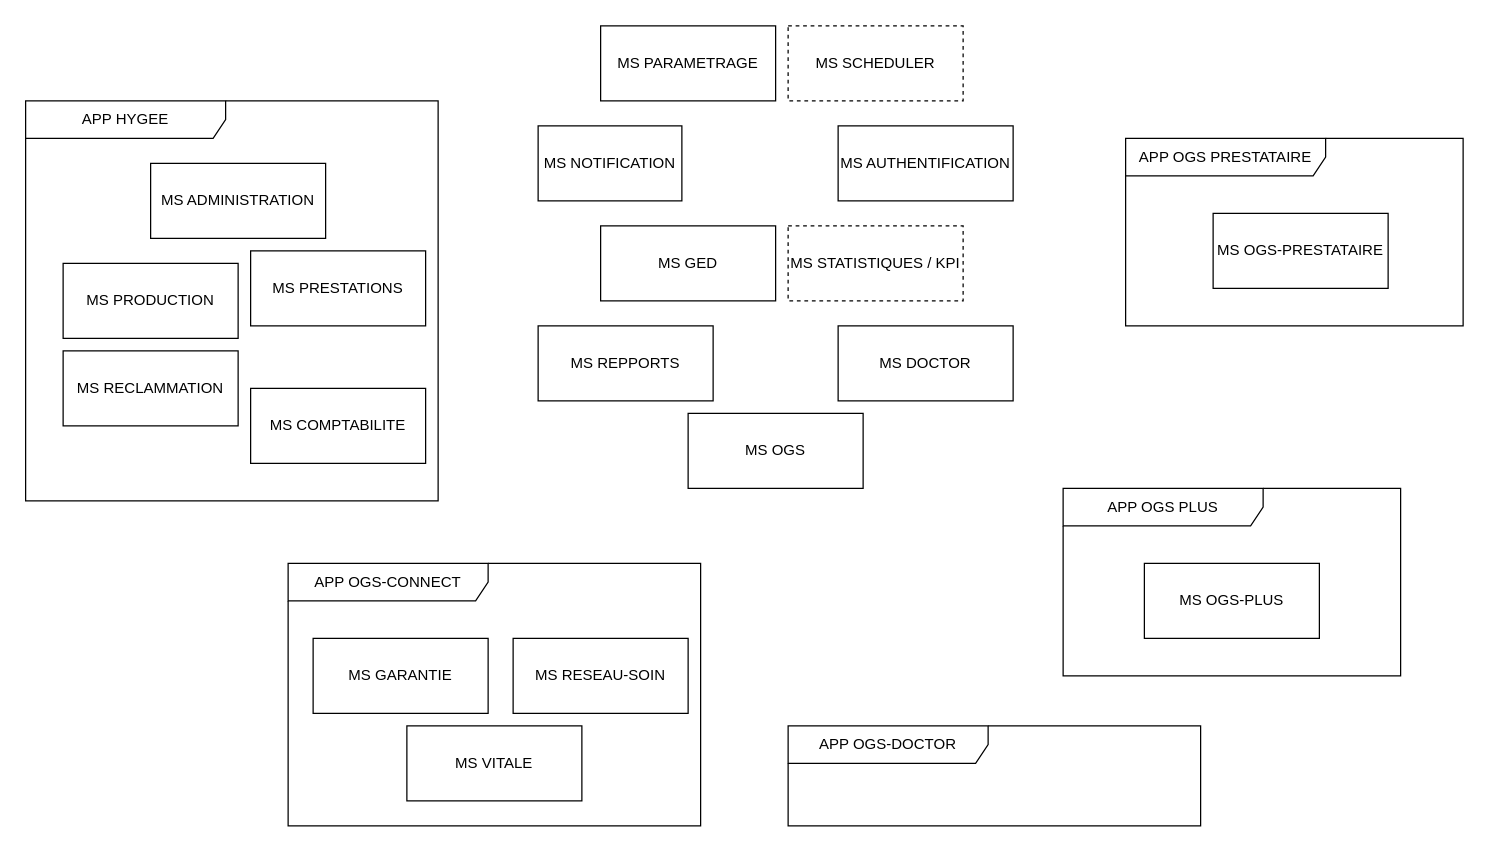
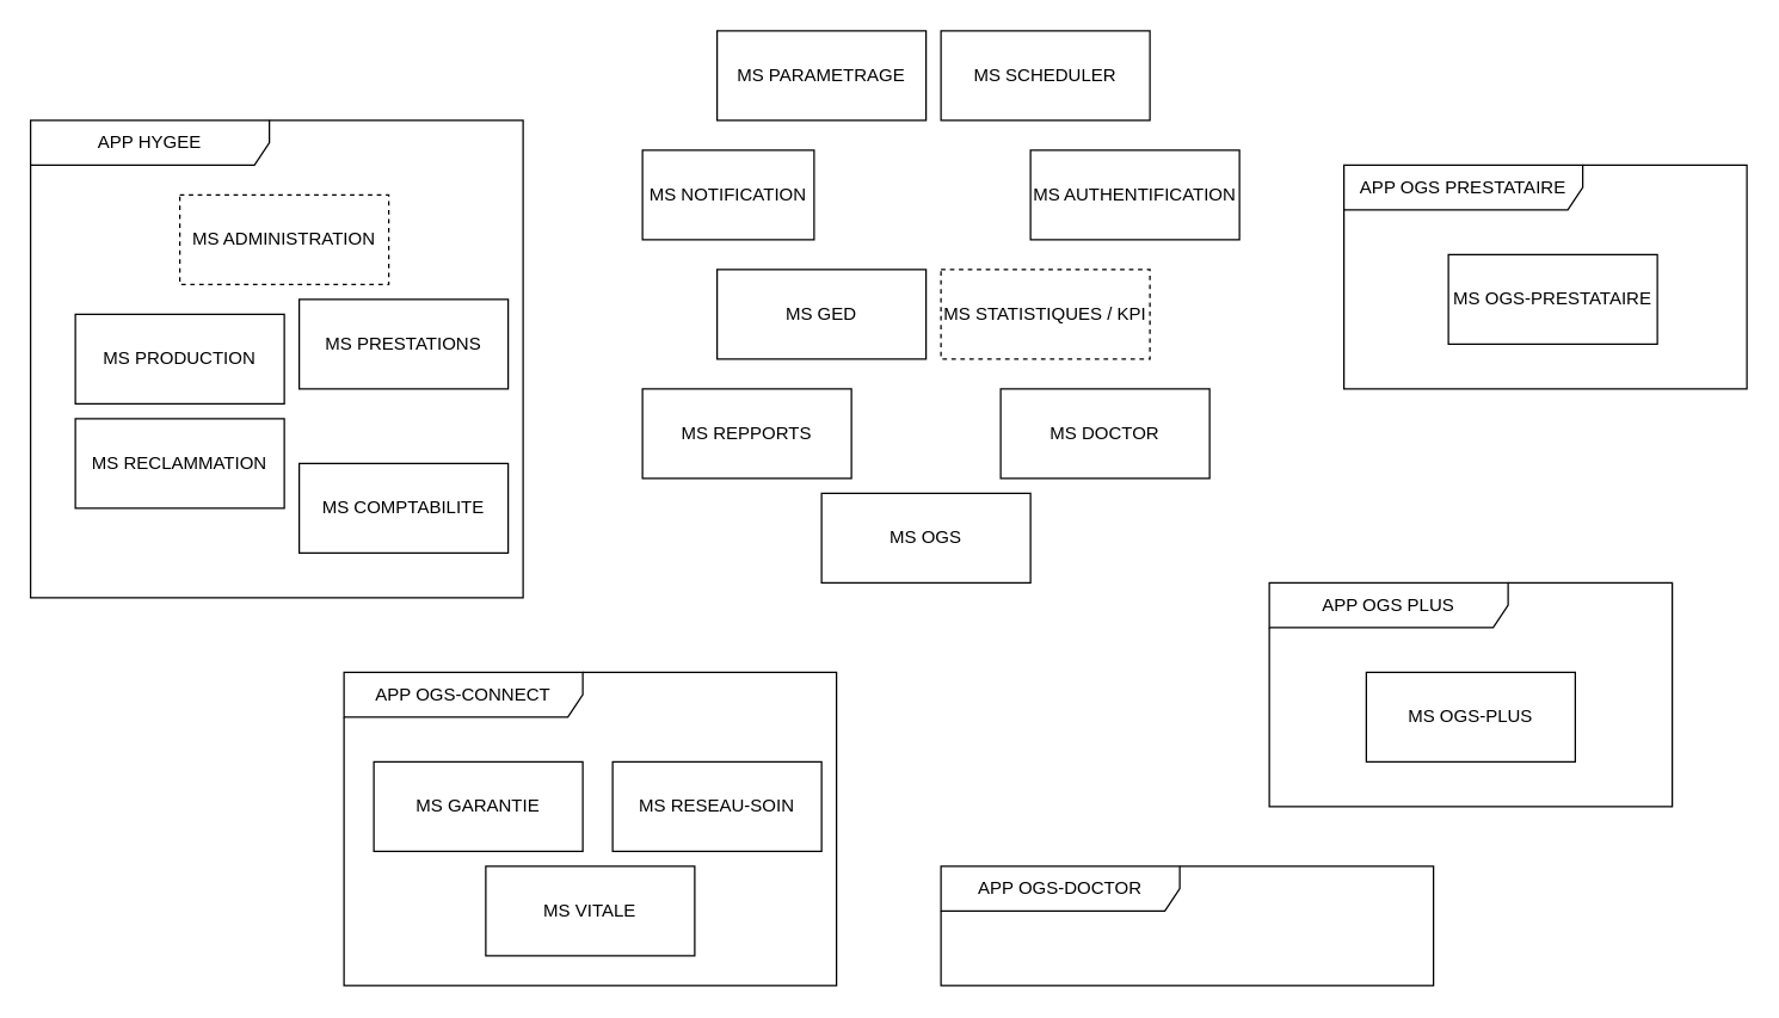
  <mxCell id="0" />
  <mxCell id="1" parent="0" />
- <mxCell id="2" value="MS SCHEDULER" style="whiteSpace=wrap;html=1;dashed=1;" vertex="1" parent="1"><mxGeometry x="630" y="20" width="140" height="60" as="geometry" /></mxCell>
+ <mxCell id="2" value="MS SCHEDULER" style="whiteSpace=wrap;html=1;" vertex="1" parent="1"><mxGeometry x="630" y="20" width="140" height="60" as="geometry" /></mxCell>
  <mxCell id="3" value="MS NOTIFICATION" style="whiteSpace=wrap;html=1;" vertex="1" parent="1"><mxGeometry x="430" y="100" width="115" height="60" as="geometry" /></mxCell>
  <mxCell id="4" value="MS PARAMETRAGE" style="whiteSpace=wrap;html=1;" vertex="1" parent="1"><mxGeometry x="480" y="20" width="140" height="60" as="geometry" /></mxCell>
- <mxCell id="5" value="MS AUTHENTIFICATION" style="whiteSpace=wrap;html=1;" vertex="1" parent="1"><mxGeometry x="670" y="100" width="140" height="60" as="geometry" /></mxCell>
+ <mxCell id="5" value="MS AUTHENTIFICATION" style="whiteSpace=wrap;html=1;" vertex="1" parent="1"><mxGeometry x="690" y="100" width="140" height="60" as="geometry" /></mxCell>
  <mxCell id="6" value="MS GED" style="whiteSpace=wrap;html=1;" vertex="1" parent="1"><mxGeometry x="480" y="180" width="140" height="60" as="geometry" /></mxCell>
  <mxCell id="7" value="MS REPPORTS" style="whiteSpace=wrap;html=1;" vertex="1" parent="1"><mxGeometry x="430" y="260" width="140" height="60" as="geometry" /></mxCell>
  <mxCell id="8" value="MS STATISTIQUES / KPI" style="whiteSpace=wrap;html=1;dashed=1;" vertex="1" parent="1"><mxGeometry x="630" y="180" width="140" height="60" as="geometry" /></mxCell>
  <mxCell id="9" value="MS DOCTOR" style="whiteSpace=wrap;html=1;" vertex="1" parent="1"><mxGeometry x="670" y="260" width="140" height="60" as="geometry" /></mxCell>
  <mxCell id="10" value="APP HYGEE" style="shape=umlFrame;whiteSpace=wrap;html=1;pointerEvents=0;recursiveResize=0;container=1;collapsible=0;width=160;" vertex="1" parent="1"><mxGeometry x="20" y="80" width="330" height="320" as="geometry" /></mxCell>
- <mxCell id="11" value="MS ADMINISTRATION" style="whiteSpace=wrap;html=1;" vertex="1" parent="10"><mxGeometry x="100" y="50" width="140" height="60" as="geometry" /></mxCell>
+ <mxCell id="11" value="MS ADMINISTRATION" style="whiteSpace=wrap;html=1;dashed=1;" vertex="1" parent="10"><mxGeometry x="100" y="50" width="140" height="60" as="geometry" /></mxCell>
  <mxCell id="12" value="MS PRODUCTION" style="whiteSpace=wrap;html=1;" vertex="1" parent="10"><mxGeometry x="30" y="130" width="140" height="60" as="geometry" /></mxCell>
  <mxCell id="13" value="MS PRESTATIONS" style="whiteSpace=wrap;html=1;" vertex="1" parent="10"><mxGeometry x="180" y="120" width="140" height="60" as="geometry" /></mxCell>
  <mxCell id="14" value="MS RECLAMMATION" style="whiteSpace=wrap;html=1;" vertex="1" parent="10"><mxGeometry x="30" y="200" width="140" height="60" as="geometry" /></mxCell>
  <mxCell id="15" value="MS COMPTABILITE" style="whiteSpace=wrap;html=1;" vertex="1" parent="10"><mxGeometry x="180" y="230" width="140" height="60" as="geometry" /></mxCell>
  <mxCell id="16" value="APP OGS PRESTATAIRE" style="shape=umlFrame;whiteSpace=wrap;html=1;pointerEvents=0;recursiveResize=0;container=1;collapsible=0;width=160;" vertex="1" parent="1"><mxGeometry x="900" y="110" width="270" height="150" as="geometry" /></mxCell>
  <mxCell id="17" value="MS OGS-PRESTATAIRE" style="whiteSpace=wrap;html=1;" vertex="1" parent="16"><mxGeometry x="70" y="60" width="140" height="60" as="geometry" /></mxCell>
  <mxCell id="18" value="APP OGS-CONNECT" style="shape=umlFrame;whiteSpace=wrap;html=1;pointerEvents=0;recursiveResize=0;container=1;collapsible=0;width=160;" vertex="1" parent="1"><mxGeometry x="230" y="450" width="330" height="210" as="geometry" /></mxCell>
  <mxCell id="19" value="MS GARANTIE" style="whiteSpace=wrap;html=1;" vertex="1" parent="18"><mxGeometry x="20" y="60" width="140" height="60" as="geometry" /></mxCell>
  <mxCell id="20" value="MS RESEAU-SOIN" style="whiteSpace=wrap;html=1;" vertex="1" parent="18"><mxGeometry x="180" y="60" width="140" height="60" as="geometry" /></mxCell>
  <mxCell id="21" value="MS VITALE" style="whiteSpace=wrap;html=1;" vertex="1" parent="18"><mxGeometry x="95" y="130" width="140" height="60" as="geometry" /></mxCell>
  <mxCell id="22" value="APP OGS PLUS" style="shape=umlFrame;whiteSpace=wrap;html=1;pointerEvents=0;recursiveResize=0;container=1;collapsible=0;width=160;" vertex="1" parent="1"><mxGeometry x="850" y="390" width="270" height="150" as="geometry" /></mxCell>
  <mxCell id="23" value="MS OGS-PLUS" style="whiteSpace=wrap;html=1;" vertex="1" parent="22"><mxGeometry x="65" y="60" width="140" height="60" as="geometry" /></mxCell>
  <mxCell id="24" value="MS OGS" style="whiteSpace=wrap;html=1;" vertex="1" parent="1"><mxGeometry x="550" y="330" width="140" height="60" as="geometry" /></mxCell>
  <mxCell id="25" value="APP OGS-DOCTOR" style="shape=umlFrame;whiteSpace=wrap;html=1;pointerEvents=0;recursiveResize=0;container=1;collapsible=0;width=160;" vertex="1" parent="1"><mxGeometry x="630" y="580" width="330" height="80" as="geometry" /></mxCell>
